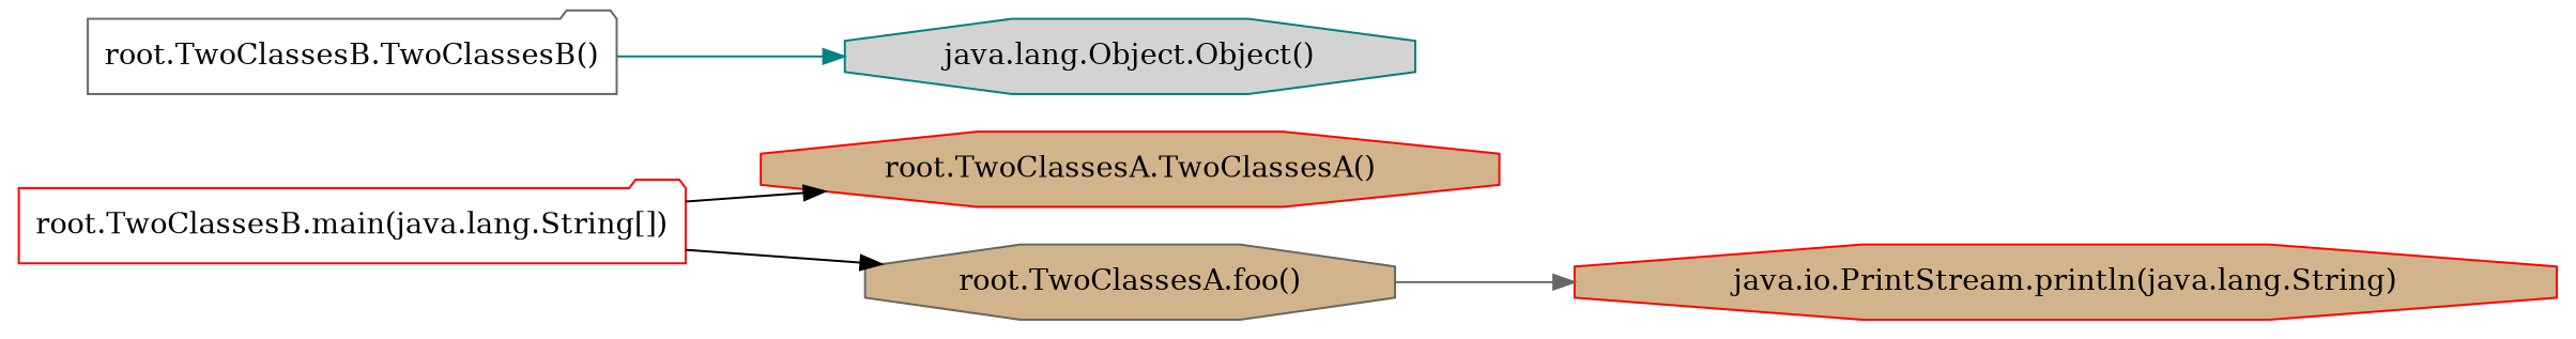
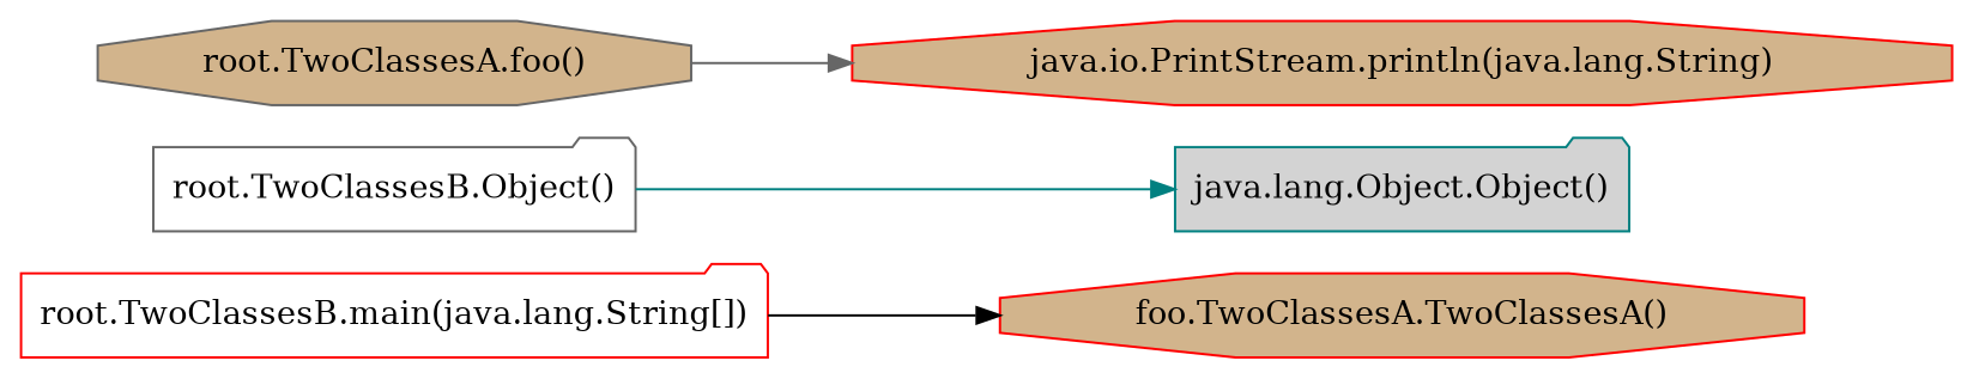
  digraph {
    rankdir=LR
    node [color=red fillcolor=tan shape=octagon style=filled]
    edge [color=black]
-   n1 [label="root.TwoClassesA.TwoClassesA()"]
-   n2 [color=teal fillcolor=lightgrey label="java.lang.Object.Object()"]
-   n3 [color=gray40 fillcolor=white label="root.TwoClassesB.TwoClassesB()" shape=folder]
+   n1 [label="foo.TwoClassesA.TwoClassesA()"]
+   n2 [color=teal fillcolor=lightgrey label="java.lang.Object.Object()" shape=folder]
+   n3 [color=gray40 fillcolor=white label="root.TwoClassesB.Object()" shape=folder]
    n4 [color=gray40 label="root.TwoClassesA.foo()"]
    n5 [label="java.io.PrintStream.println(java.lang.String)"]
    n6 [fillcolor=white label="root.TwoClassesB.main(java.lang.String[])" shape=folder]
    n3 -> n2 [color=teal]
    n4 -> n5 [color=gray40]
    n6 -> n1
-   n6 -> n4
  }
